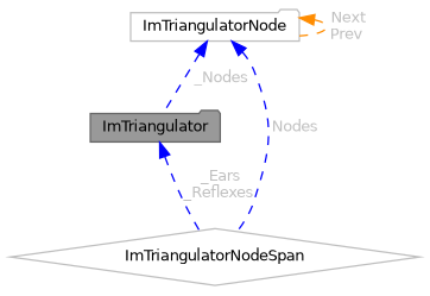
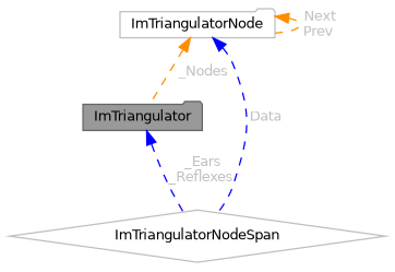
  digraph {
    node [color=grey75 fillcolor=white fontname=Helvetica fontsize=10 shape=folder style=filled]
    edge [color=blue dir=back fontcolor=grey fontname=Helvetica fontsize=10 labelfontname=Helvetica labelfontsize=10 style=dashed]
    n1 [color=gray40 fillcolor=grey60 fontcolor=black height=0.2 label=ImTriangulator width=0.4]
    n2 [height=0.2 label=ImTriangulatorNodeSpan shape=diamond width=0.4]
    n3 [height=0.2 label=ImTriangulatorNode width=0.4]
    n1 -> n2 [label=" _Ears\n_Reflexes"]
-   n3 -> n1 [label=" _Nodes"]
-   n3 -> n2 [label=" Nodes"]
+   n3 -> n1 [color=darkorange label=" _Nodes"]
+   n3 -> n2 [label=" Data"]
    n3 -> n3 [color=darkorange label=" Next\nPrev"]
  }
